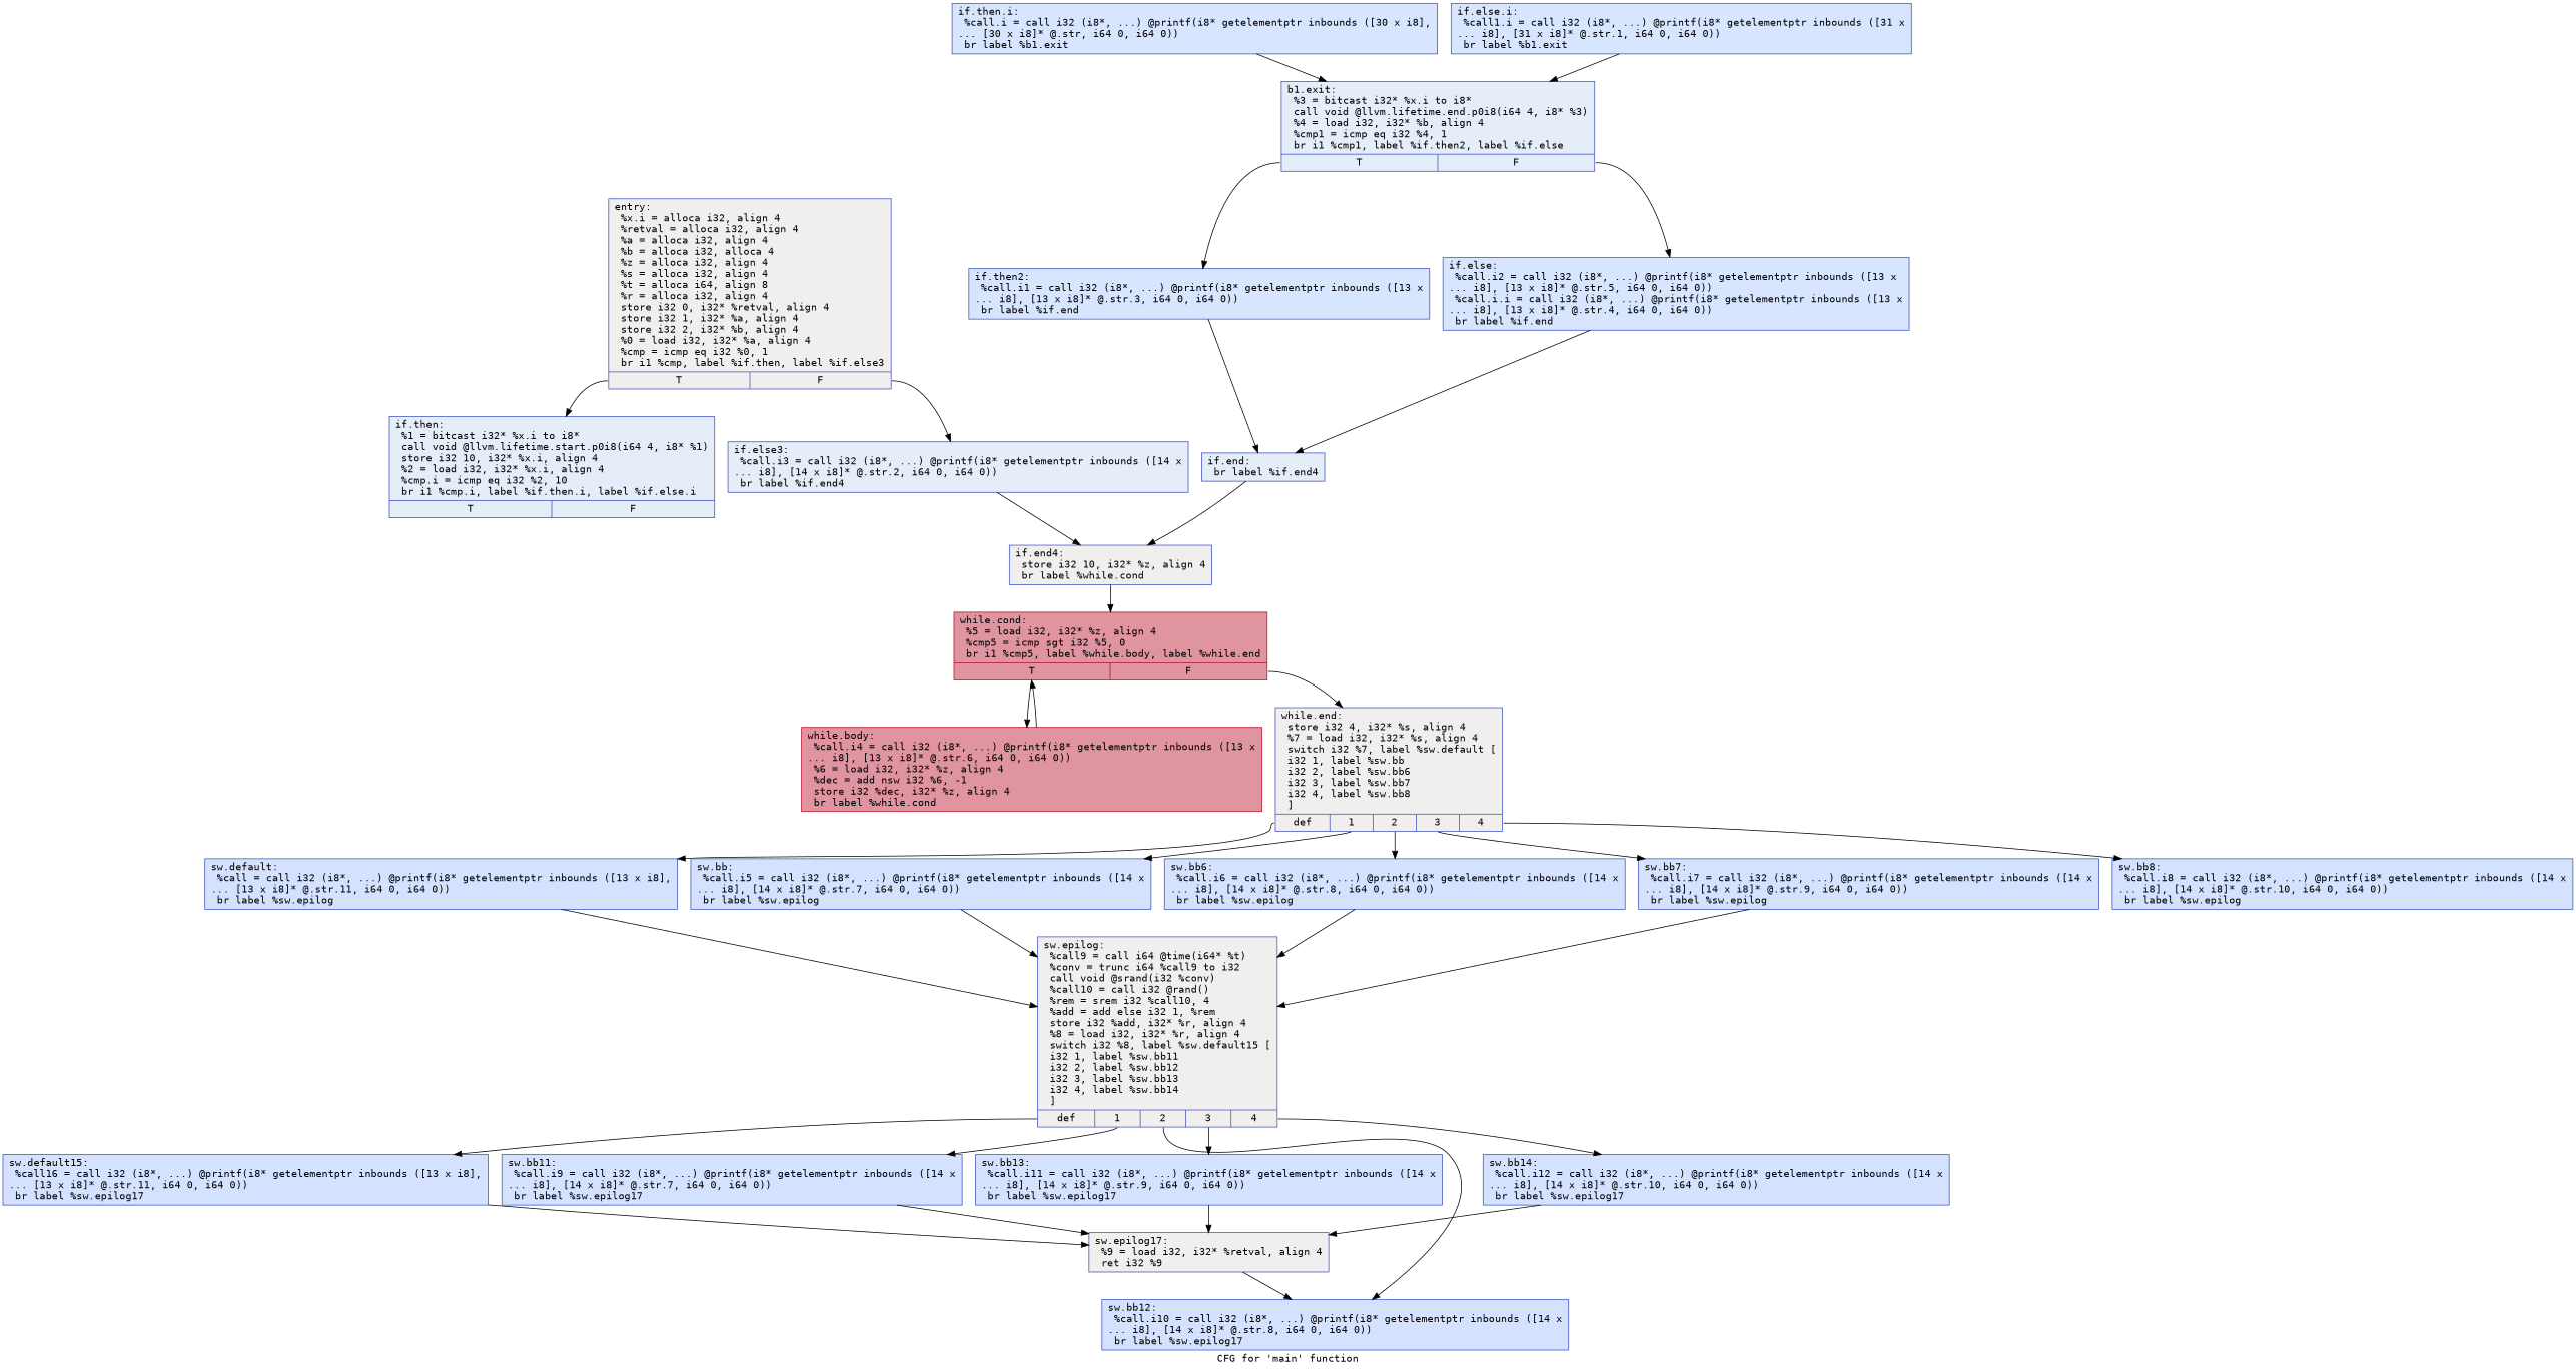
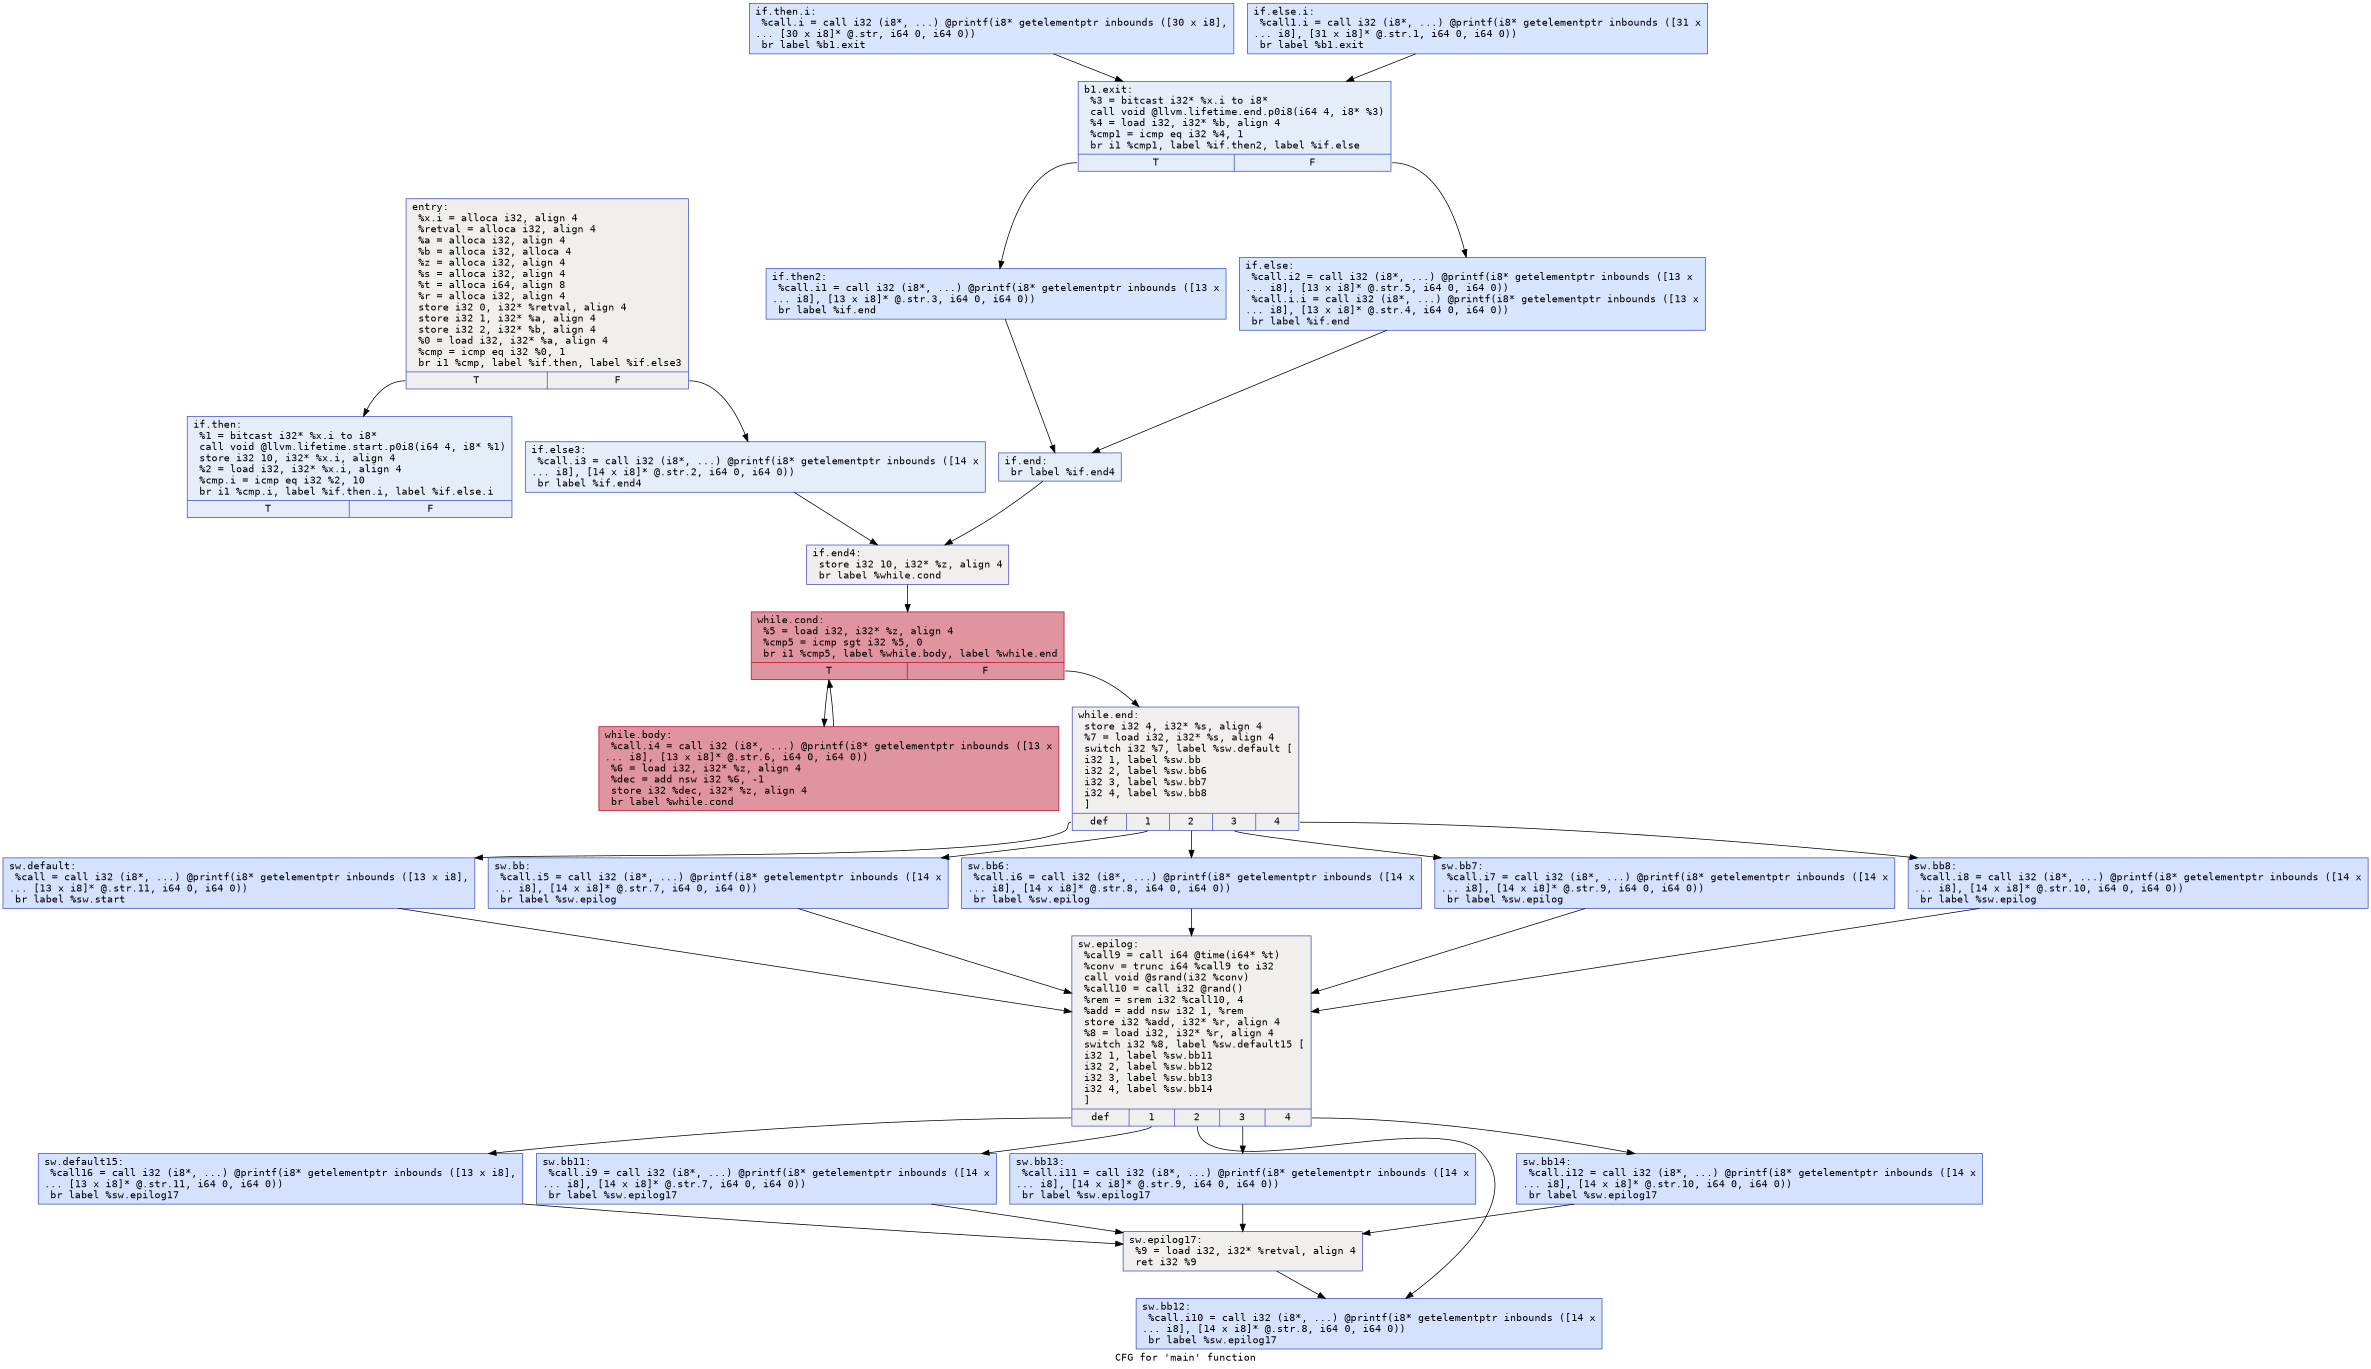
  digraph {
    fontname="DejaVu Sans Mono"
    label="CFG for 'main' function"
    node [color="#3d50c3ff" fillcolor="#9ebeff70" fontname="DejaVu Sans Mono" shape=record style=filled]
    edge [fontname="DejaVu Sans Mono"]
    n1 [fillcolor="#e0dbd870" label="{entry:\l  %x.i = alloca i32, align 4\l  %retval = alloca i32, align 4\l  %a = alloca i32, align 4\l  %b = alloca i32, alloca 4\l  %z = alloca i32, align 4\l  %s = alloca i32, align 4\l  %t = alloca i64, align 8\l  %r = alloca i32, align 4\l  store i32 0, i32* %retval, align 4\l  store i32 1, i32* %a, align 4\l  store i32 2, i32* %b, align 4\l  %0 = load i32, i32* %a, align 4\l  %cmp = icmp eq i32 %0, 1\l  br i1 %cmp, label %if.then, label %if.else3\l|{<s0>T|<s1>F}}"]
    n2 [fillcolor="#c5d6f270" label="{if.then:                                          \l  %1 = bitcast i32* %x.i to i8*\l  call void @llvm.lifetime.start.p0i8(i64 4, i8* %1)\l  store i32 10, i32* %x.i, align 4\l  %2 = load i32, i32* %x.i, align 4\l  %cmp.i = icmp eq i32 %2, 10\l  br i1 %cmp.i, label %if.then.i, label %if.else.i\l|{<s0>T|<s1>F}}"]
    n3 [fillcolor="#c5d6f270" label="{if.else3:                                         \l  %call.i3 = call i32 (i8*, ...) @printf(i8* getelementptr inbounds ([14 x\l... i8], [14 x i8]* @.str.2, i64 0, i64 0))\l  br label %if.end4\l}"]
    n4 [fillcolor="#e0dbd870" label="{if.end4:                                          \l  store i32 10, i32* %z, align 4\l  br label %while.cond\l}"]
    n5 [fillcolor="#a7c5fe70" label="{if.then.i:                                        \l  %call.i = call i32 (i8*, ...) @printf(i8* getelementptr inbounds ([30 x i8],\l... [30 x i8]* @.str, i64 0, i64 0))\l  br label %b1.exit\l}"]
    n6 [fillcolor="#c5d6f270" label="{b1.exit:                                          \l  %3 = bitcast i32* %x.i to i8*\l  call void @llvm.lifetime.end.p0i8(i64 4, i8* %3)\l  %4 = load i32, i32* %b, align 4\l  %cmp1 = icmp eq i32 %4, 1\l  br i1 %cmp1, label %if.then2, label %if.else\l|{<s0>T|<s1>F}}"]
    n7 [fillcolor="#a7c5fe70" label="{if.else.i:                                        \l  %call1.i = call i32 (i8*, ...) @printf(i8* getelementptr inbounds ([31 x\l... i8], [31 x i8]* @.str.1, i64 0, i64 0))\l  br label %b1.exit\l}"]
    n8 [color="#b70d28ff" fillcolor="#b70d2870" label="{while.cond:                                       \l  %5 = load i32, i32* %z, align 4\l  %cmp5 = icmp sgt i32 %5, 0\l  br i1 %cmp5, label %while.body, label %while.end\l|{<s0>T|<s1>F}}"]
    n9 [fillcolor="#a7c5fe70" label="{if.then2:                                         \l  %call.i1 = call i32 (i8*, ...) @printf(i8* getelementptr inbounds ([13 x\l... i8], [13 x i8]* @.str.3, i64 0, i64 0))\l  br label %if.end\l}"]
    n10 [fillcolor="#a7c5fe70" label="{if.else:                                          \l  %call.i2 = call i32 (i8*, ...) @printf(i8* getelementptr inbounds ([13 x\l... i8], [13 x i8]* @.str.5, i64 0, i64 0))\l  %call.i.i = call i32 (i8*, ...) @printf(i8* getelementptr inbounds ([13 x\l... i8], [13 x i8]* @.str.4, i64 0, i64 0))\l  br label %if.end\l}"]
    n11 [fillcolor="#c5d6f270" label="{if.end:                                           \l  br label %if.end4\l}"]
    n12 [color="#b70d28ff" fillcolor="#b70d2870" label="{while.body:                                       \l  %call.i4 = call i32 (i8*, ...) @printf(i8* getelementptr inbounds ([13 x\l... i8], [13 x i8]* @.str.6, i64 0, i64 0))\l  %6 = load i32, i32* %z, align 4\l  %dec = add nsw i32 %6, -1\l  store i32 %dec, i32* %z, align 4\l  br label %while.cond\l}"]
    n13 [fillcolor="#e0dbd870" label="{while.end:                                        \l  store i32 4, i32* %s, align 4\l  %7 = load i32, i32* %s, align 4\l  switch i32 %7, label %sw.default [\l    i32 1, label %sw.bb\l    i32 2, label %sw.bb6\l    i32 3, label %sw.bb7\l    i32 4, label %sw.bb8\l  ]\l|{<s0>def|<s1>1|<s2>2|<s3>3|<s4>4}}"]
-   n14 [label="{sw.default:                                       \l  %call = call i32 (i8*, ...) @printf(i8* getelementptr inbounds ([13 x i8],\l... [13 x i8]* @.str.11, i64 0, i64 0))\l  br label %sw.epilog\l}"]
+   n14 [label="{sw.default:                                       \l  %call = call i32 (i8*, ...) @printf(i8* getelementptr inbounds ([13 x i8],\l... [13 x i8]* @.str.11, i64 0, i64 0))\l  br label %sw.start\l}"]
    n15 [label="{sw.bb:                                            \l  %call.i5 = call i32 (i8*, ...) @printf(i8* getelementptr inbounds ([14 x\l... i8], [14 x i8]* @.str.7, i64 0, i64 0))\l  br label %sw.epilog\l}"]
    n16 [label="{sw.bb6:                                           \l  %call.i6 = call i32 (i8*, ...) @printf(i8* getelementptr inbounds ([14 x\l... i8], [14 x i8]* @.str.8, i64 0, i64 0))\l  br label %sw.epilog\l}"]
    n17 [label="{sw.bb7:                                           \l  %call.i7 = call i32 (i8*, ...) @printf(i8* getelementptr inbounds ([14 x\l... i8], [14 x i8]* @.str.9, i64 0, i64 0))\l  br label %sw.epilog\l}"]
    n18 [label="{sw.bb8:                                           \l  %call.i8 = call i32 (i8*, ...) @printf(i8* getelementptr inbounds ([14 x\l... i8], [14 x i8]* @.str.10, i64 0, i64 0))\l  br label %sw.epilog\l}"]
-   n19 [fillcolor="#e0dbd870" label="{sw.epilog:                                        \l  %call9 = call i64 @time(i64* %t)\l  %conv = trunc i64 %call9 to i32\l  call void @srand(i32 %conv)\l  %call10 = call i32 @rand()\l  %rem = srem i32 %call10, 4\l  %add = add else i32 1, %rem\l  store i32 %add, i32* %r, align 4\l  %8 = load i32, i32* %r, align 4\l  switch i32 %8, label %sw.default15 [\l    i32 1, label %sw.bb11\l    i32 2, label %sw.bb12\l    i32 3, label %sw.bb13\l    i32 4, label %sw.bb14\l  ]\l|{<s0>def|<s1>1|<s2>2|<s3>3|<s4>4}}"]
+   n19 [fillcolor="#e0dbd870" label="{sw.epilog:                                        \l  %call9 = call i64 @time(i64* %t)\l  %conv = trunc i64 %call9 to i32\l  call void @srand(i32 %conv)\l  %call10 = call i32 @rand()\l  %rem = srem i32 %call10, 4\l  %add = add nsw i32 1, %rem\l  store i32 %add, i32* %r, align 4\l  %8 = load i32, i32* %r, align 4\l  switch i32 %8, label %sw.default15 [\l    i32 1, label %sw.bb11\l    i32 2, label %sw.bb12\l    i32 3, label %sw.bb13\l    i32 4, label %sw.bb14\l  ]\l|{<s0>def|<s1>1|<s2>2|<s3>3|<s4>4}}"]
    n20 [label="{sw.default15:                                     \l  %call16 = call i32 (i8*, ...) @printf(i8* getelementptr inbounds ([13 x i8],\l... [13 x i8]* @.str.11, i64 0, i64 0))\l  br label %sw.epilog17\l}"]
    n21 [label="{sw.bb11:                                          \l  %call.i9 = call i32 (i8*, ...) @printf(i8* getelementptr inbounds ([14 x\l... i8], [14 x i8]* @.str.7, i64 0, i64 0))\l  br label %sw.epilog17\l}"]
    n22 [label="{sw.bb12:                                          \l  %call.i10 = call i32 (i8*, ...) @printf(i8* getelementptr inbounds ([14 x\l... i8], [14 x i8]* @.str.8, i64 0, i64 0))\l  br label %sw.epilog17\l}"]
    n23 [label="{sw.bb13:                                          \l  %call.i11 = call i32 (i8*, ...) @printf(i8* getelementptr inbounds ([14 x\l... i8], [14 x i8]* @.str.9, i64 0, i64 0))\l  br label %sw.epilog17\l}"]
    n24 [label="{sw.bb14:                                          \l  %call.i12 = call i32 (i8*, ...) @printf(i8* getelementptr inbounds ([14 x\l... i8], [14 x i8]* @.str.10, i64 0, i64 0))\l  br label %sw.epilog17\l}"]
    n25 [fillcolor="#e0dbd870" label="{sw.epilog17:                                      \l  %9 = load i32, i32* %retval, align 4\l  ret i32 %9\l}"]
    n1 -> n2 [tailport=s0]
    n1 -> n3 [tailport=s1]
    n3 -> n4
    n4 -> n8
    n5 -> n6
    n6 -> n9 [tailport=s0]
    n6 -> n10 [tailport=s1]
    n7 -> n6
    n8 -> n12 [tailport=s0]
    n8 -> n13 [tailport=s1]
    n9 -> n11
    n10 -> n11
    n11 -> n4
    n12 -> n8
    n13 -> n14 [tailport=s0]
    n13 -> n15 [tailport=s1]
    n13 -> n16 [tailport=s2]
    n13 -> n17 [tailport=s3]
    n13 -> n18 [tailport=s4]
    n14 -> n19
    n15 -> n19
    n16 -> n19
    n17 -> n19
+   n18 -> n19
    n19 -> n20 [tailport=s0]
    n19 -> n21 [tailport=s1]
    n19 -> n22 [tailport=s2]
    n19 -> n23 [tailport=s3]
    n19 -> n24 [tailport=s4]
    n20 -> n25
    n21 -> n25
    n23 -> n25
    n24 -> n25
    n25 -> n22
  }
